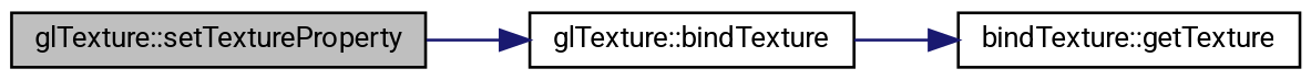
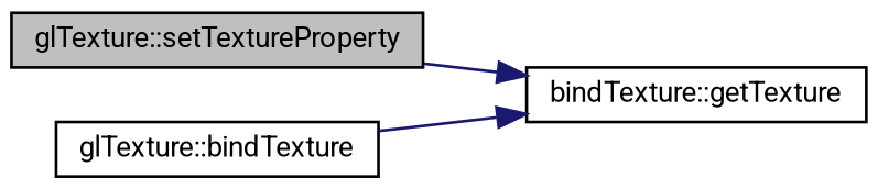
  digraph {
    fontname=Roboto
    rankdir=LR
    node [color=black fillcolor=white fontname=Roboto fontsize=10 shape=record style=filled]
    edge [color=midnightblue fontname=Roboto fontsize=10 labelfontname=Helvetica labelfontsize=10 style=solid]
    n1 [fillcolor=grey75 fontcolor=black height=0.2 label="glTexture::setTextureProperty" width=0.4]
    n2 [height=0.2 label="glTexture::bindTexture" width=0.4]
    n3 [height=0.2 label="bindTexture::getTexture" width=0.4]
-   n1 -> n2
+   n1 -> n3
    n2 -> n3
  }
